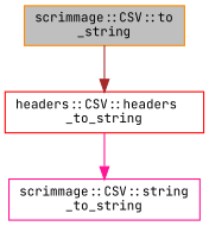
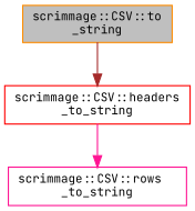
  digraph {
    fontname="JetBrains Mono"
    rankdir=TB
    node [fillcolor=white fontname="JetBrains Mono" fontsize=10 shape=record style=filled]
    edge [fontname="JetBrains Mono" fontsize=10 labelfontname=Helvetica labelfontsize=10 style=solid]
    n1 [color=darkorange fillcolor=grey75 fontcolor=black height=0.2 label="scrimmage::CSV::to\l_string" width=0.4]
-   n2 [color=red height=0.2 label="headers::CSV::headers\l_to_string" width=0.4]
-   n3 [color=deeppink height=0.2 label="scrimmage::CSV::string\l_to_string" width=0.4]
+   n2 [color=red height=0.2 label="scrimmage::CSV::headers\l_to_string" width=0.4]
+   n3 [color=deeppink height=0.2 label="scrimmage::CSV::rows\l_to_string" width=0.4]
    n1 -> n2 [color=brown]
    n2 -> n3 [color=deeppink]
  }
